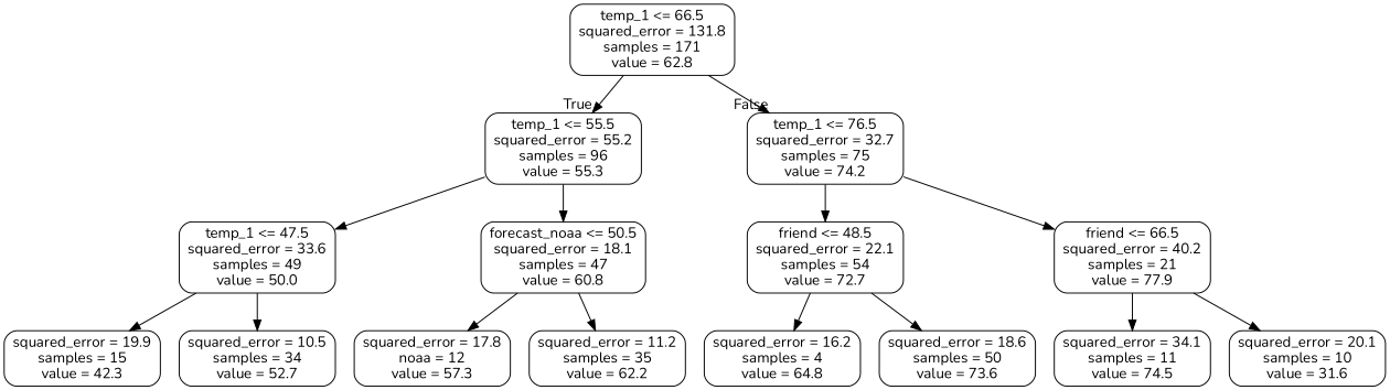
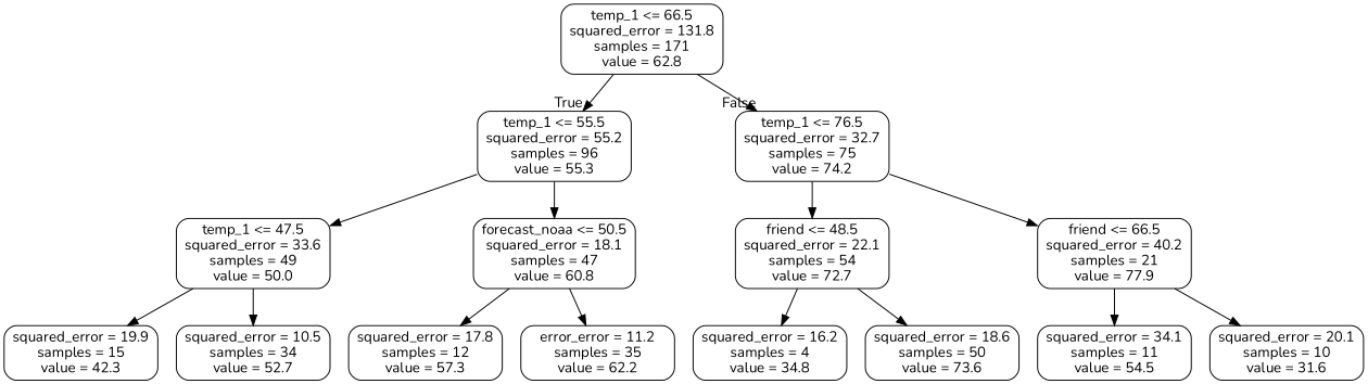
  digraph {
    fontname=Nunito
    node [color=black fontname=Nunito shape=box style=rounded]
    edge [fontname=Nunito]
    n1 [label="temp_1 <= 66.5\nsquared_error = 131.8\nsamples = 171\nvalue = 62.8"]
    n2 [label="temp_1 <= 55.5\nsquared_error = 55.2\nsamples = 96\nvalue = 55.3"]
    n3 [label="temp_1 <= 76.5\nsquared_error = 32.7\nsamples = 75\nvalue = 74.2"]
    n4 [label="temp_1 <= 47.5\nsquared_error = 33.6\nsamples = 49\nvalue = 50.0"]
    n5 [label="forecast_noaa <= 50.5\nsquared_error = 18.1\nsamples = 47\nvalue = 60.8"]
    n6 [label="friend <= 48.5\nsquared_error = 22.1\nsamples = 54\nvalue = 72.7"]
    n7 [label="friend <= 66.5\nsquared_error = 40.2\nsamples = 21\nvalue = 77.9"]
    n8 [label="squared_error = 19.9\nsamples = 15\nvalue = 42.3"]
    n9 [label="squared_error = 10.5\nsamples = 34\nvalue = 52.7"]
-   n10 [label="squared_error = 17.8\nnoaa = 12\nvalue = 57.3"]
-   n11 [label="squared_error = 11.2\nsamples = 35\nvalue = 62.2"]
-   n12 [label="squared_error = 16.2\nsamples = 4\nvalue = 64.8"]
+   n10 [label="squared_error = 17.8\nsamples = 12\nvalue = 57.3"]
+   n11 [label="error_error = 11.2\nsamples = 35\nvalue = 62.2"]
+   n12 [label="squared_error = 16.2\nsamples = 4\nvalue = 34.8"]
    n13 [label="squared_error = 18.6\nsamples = 50\nvalue = 73.6"]
-   n14 [label="squared_error = 34.1\nsamples = 11\nvalue = 74.5"]
+   n14 [label="squared_error = 34.1\nsamples = 11\nvalue = 54.5"]
    n15 [label="squared_error = 20.1\nsamples = 10\nvalue = 31.6"]
    n1 -> n2 [headlabel=True labelangle=45 labeldistance=2.5]
    n1 -> n3 [headlabel=False labelangle=-45 labeldistance=2.5]
    n2 -> n4
    n2 -> n5
    n3 -> n6
    n3 -> n7
    n4 -> n8
    n4 -> n9
    n5 -> n10
    n5 -> n11
    n6 -> n12
    n6 -> n13
    n7 -> n14
    n7 -> n15
  }
